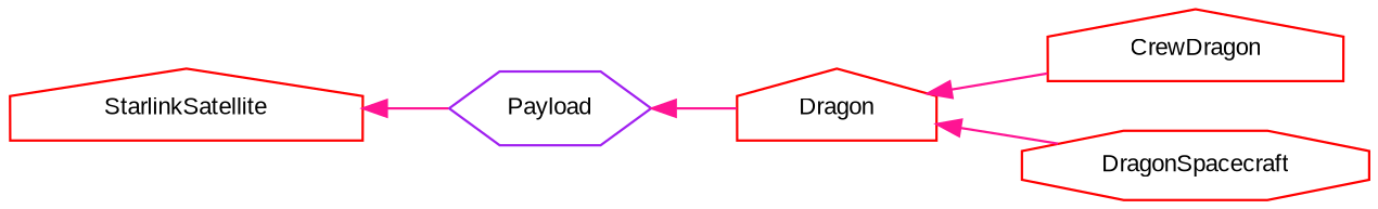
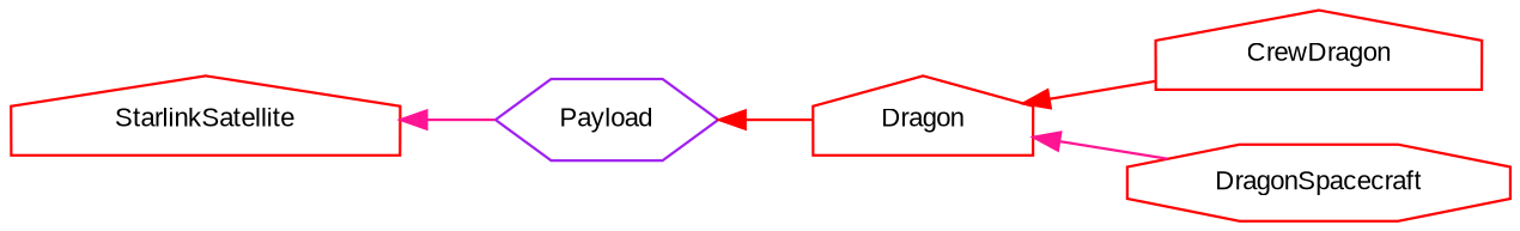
  digraph {
    fontname="Liberation Sans"
    rankdir=LR
    node [color=red fillcolor=white fontname="Liberation Sans" fontsize=10 shape=house style=filled]
    edge [color=red dir=back fontname="Liberation Sans" fontsize=10 labelfontname=Helvetica labelfontsize=10 style=solid]
    n1 [color=purple height=0.2 label=Payload shape=hexagon width=0.4]
    n2 [height=0.2 label=Dragon width=0.4]
    n3 [height=0.2 label=CrewDragon width=0.4]
    n4 [height=0.2 label=DragonSpacecraft shape=octagon width=0.4]
    n5 [height=0.2 label=StarlinkSatellite width=0.4]
-   n1 -> n2 [color=deeppink]
-   n2 -> n3 [color=deeppink]
+   n1 -> n2
+   n2 -> n3
    n2 -> n4 [color=deeppink]
    n5 -> n1 [color=deeppink]
  }
